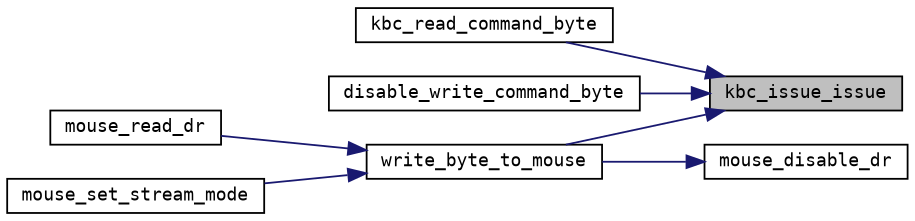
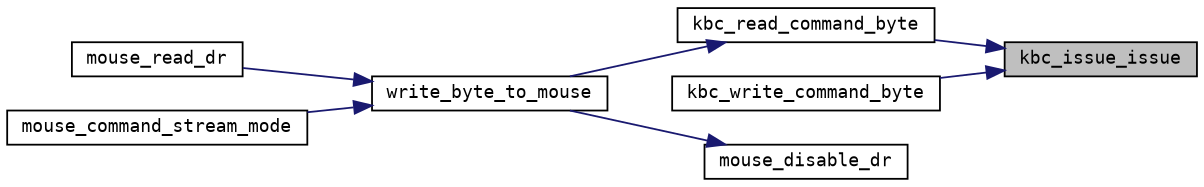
  digraph {
    fontname="DejaVu Sans Mono"
    rankdir=RL
    node [color=black fillcolor=white fontname="DejaVu Sans Mono" fontsize=10 shape=record style=filled]
    edge [color=midnightblue dir=back fontname="DejaVu Sans Mono" fontsize=10 labelfontname=Helvetica labelfontsize=10 style=solid]
    n1 [fillcolor=grey75 fontcolor=black height=0.2 label=kbc_issue_issue width=0.4]
    n2 [height=0.2 label=kbc_read_command_byte width=0.4]
-   n3 [height=0.2 label=disable_write_command_byte width=0.4]
+   n3 [height=0.2 label=kbc_write_command_byte width=0.4]
    n4 [height=0.2 label=write_byte_to_mouse width=0.4]
    n5 [height=0.2 label=mouse_read_dr width=0.4]
-   n6 [height=0.2 label=mouse_set_stream_mode width=0.4]
+   n6 [height=0.2 label=mouse_command_stream_mode width=0.4]
    n7 [height=0.2 label=mouse_disable_dr width=0.4]
    n1 -> n2
    n1 -> n3
-   n1 -> n4
+   n2 -> n4
    n4 -> n5
    n4 -> n6
    n7 -> n4
  }
